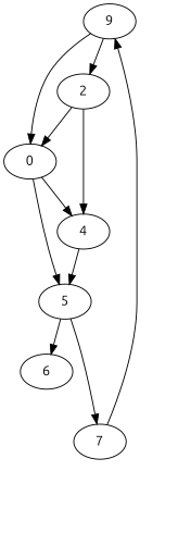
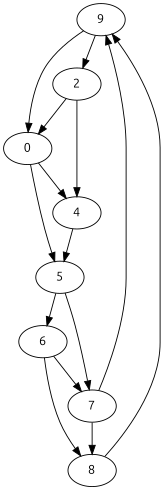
  digraph {
    fontname=Ubuntu
    node [fontname=Ubuntu]
    edge [fontname=Ubuntu]
    n1 [label=9]
    2
    n3 [label=0]
    4
    5
    6
    7
+   8
    n1 -> 2
    n1 -> n3
    2 -> n3
    2 -> 4
    n3 -> 4
    n3 -> 5
    4 -> 5
    5 -> 6
    5 -> 7
+   6 -> 7
+   6 -> 8
    7 -> n1
+   7 -> 8
+   8 -> n1
  }
